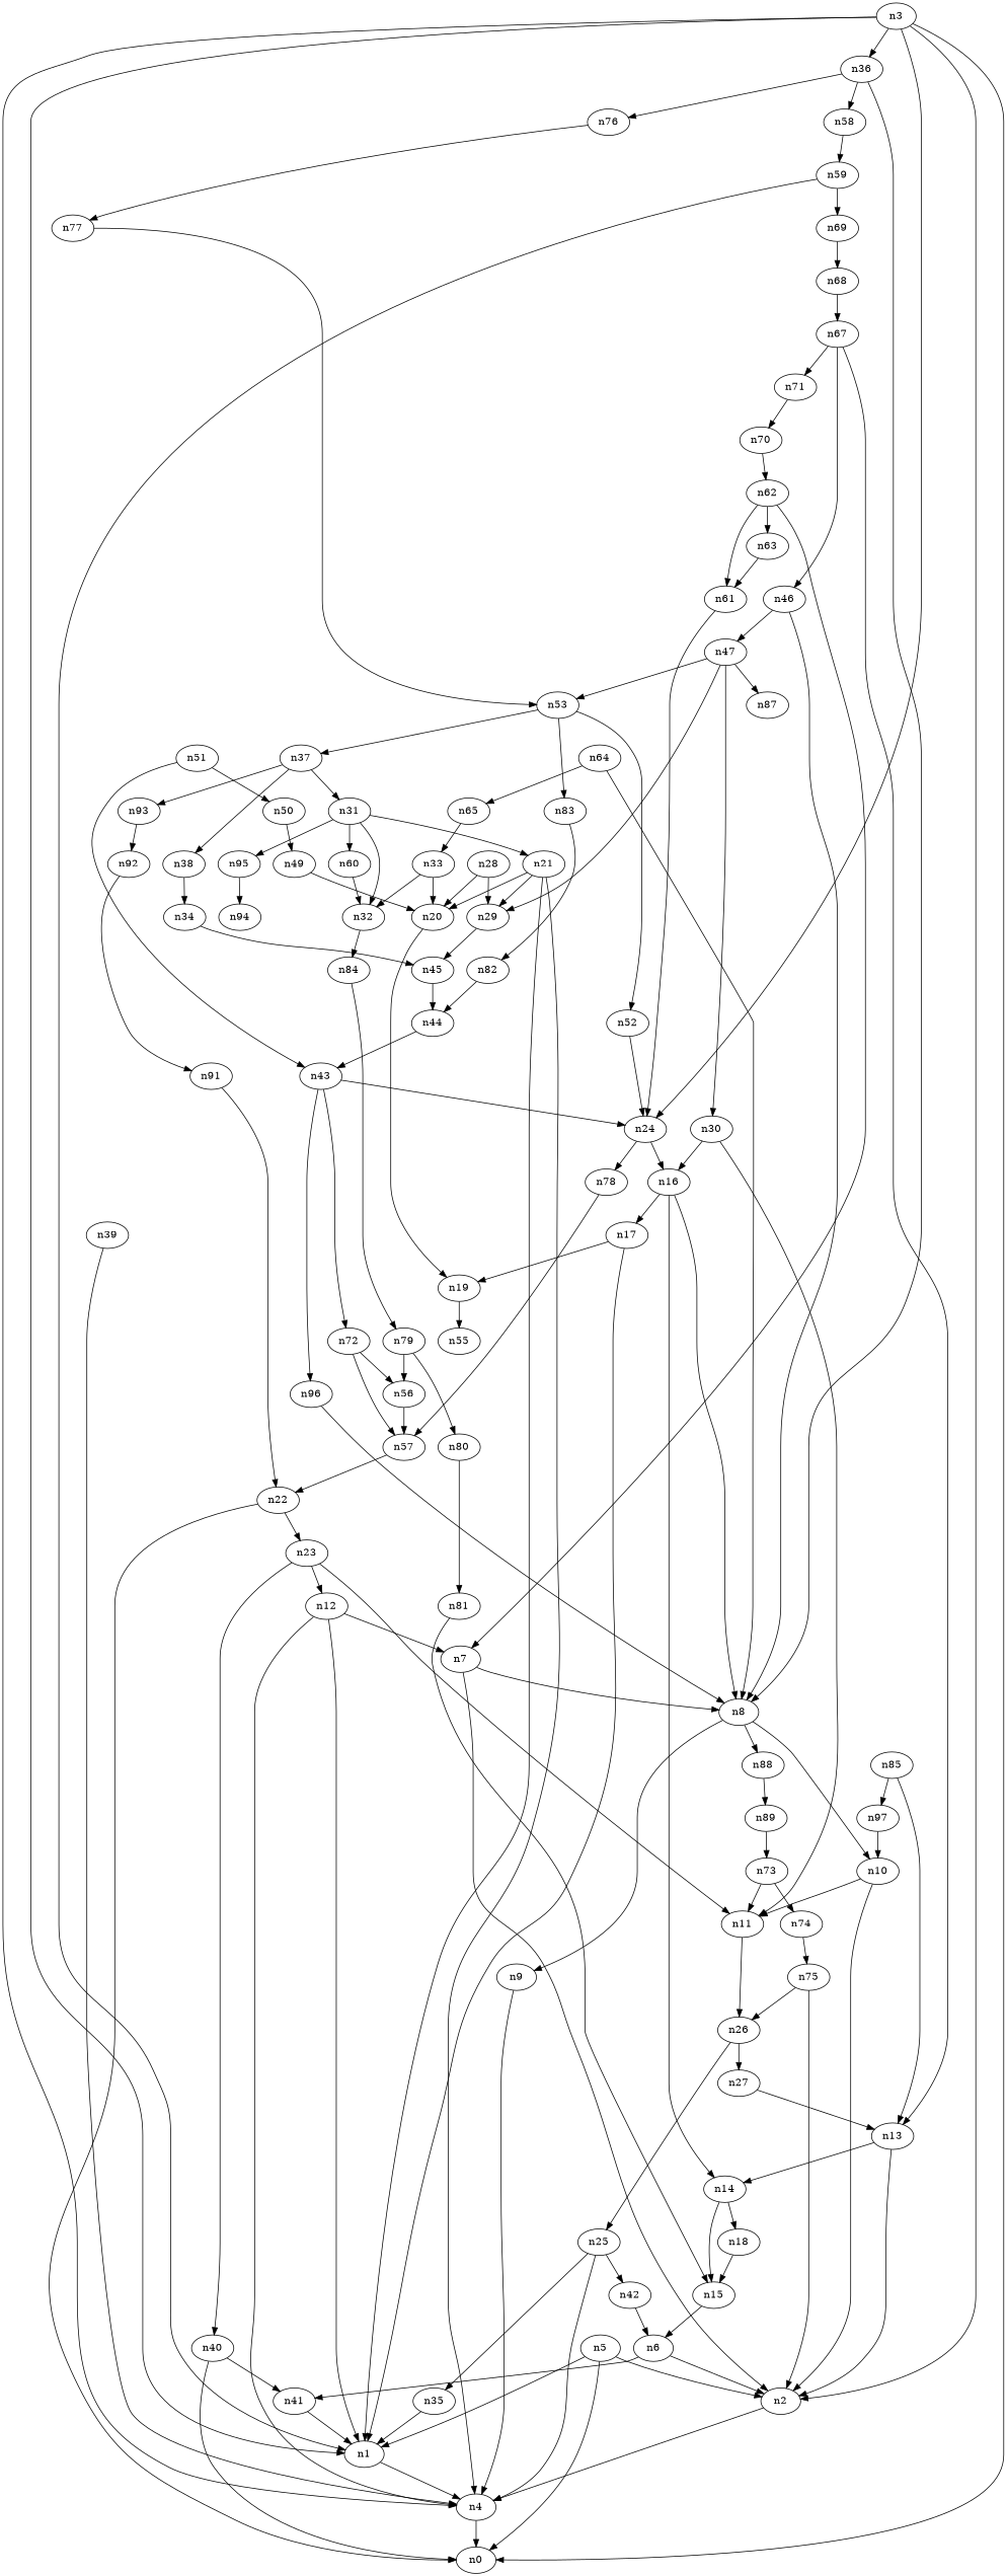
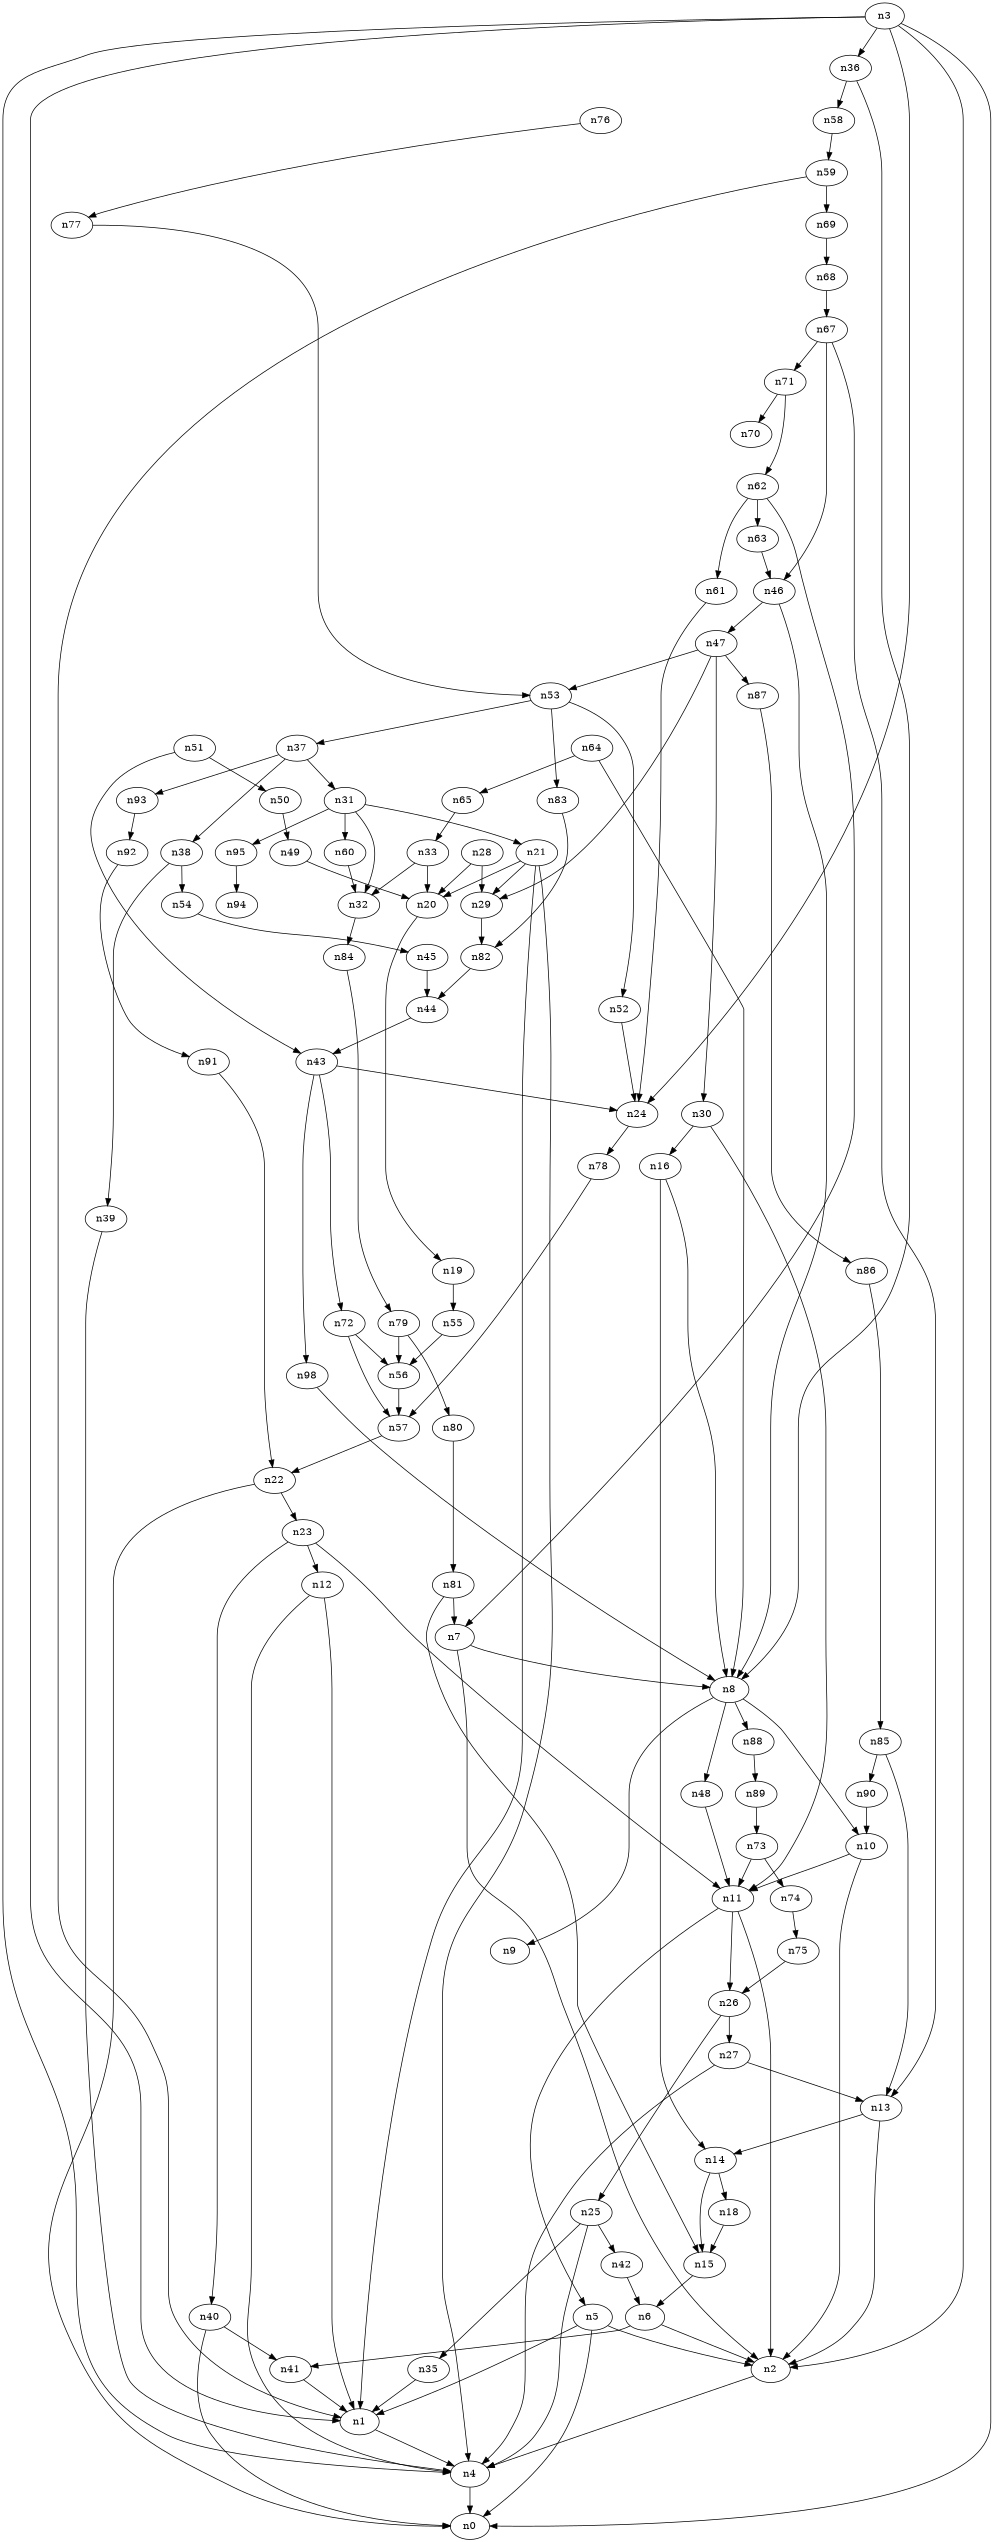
  digraph {
    n1
    n4
    n0
    n2
    n3
    n24
    n36
    n16
    n78
    n8
    n58
    n76
    n14
-   n17
    n57
    n9
    n10
+   n48
    n88
    n59
    n77
    n5
    n6
    n41
    n7
    n11
    n89
    n26
    n73
    n25
    n27
    n35
    n42
    n13
    n12
    n15
    n18
    n19
    n55
    n56
    n20
    n28
    n29
    n45
    n21
    n44
    n22
    n23
    n40
    n43
    n30
    n31
    n32
    n60
    n95
    n84
    n94
    n79
    n80
    n33
    n69
    n53
    n37
    n38
    n93
    n39
-   n54 [label=n34]
+   n54
    n92
    n91
    n72
-   n96
+   n96 [label=n98]
    n46
    n47
    n87
    n52
    n83
+   n86
    n82
    n85
    n49
    n50
    n51
    n68
    n67
    n61
    n62
    n63
    n64
    n65
    n71
    n70
    n74
    n75
    n81
-   n90 [label=n97]
+   n90
    n1 -> n4
    n4 -> n0
    n2 -> n4
    n3 -> n1
    n3 -> n4
    n3 -> n0
    n3 -> n2
    n3 -> n24
    n3 -> n36
-   n24 -> n16
    n24 -> n78
    n36 -> n8
    n36 -> n58
-   n36 -> n76
    n16 -> n8
    n16 -> n14
-   n16 -> n17
    n78 -> n57
    n8 -> n9
    n8 -> n10
+   n8 -> n48
    n8 -> n88
    n58 -> n59
    n76 -> n77
    n14 -> n15
    n14 -> n18
-   n17 -> n1
-   n17 -> n19
    n57 -> n22
-   n9 -> n4
+   n27 -> n4
    n10 -> n2
    n10 -> n11
+   n48 -> n11
    n88 -> n89
    n59 -> n1
    n59 -> n69
    n77 -> n53
    n5 -> n1
    n5 -> n0
    n5 -> n2
    n6 -> n2
    n6 -> n41
    n41 -> n1
    n7 -> n2
    n7 -> n8
-   n75 -> n2
+   n11 -> n2
+   n11 -> n5
    n11 -> n26
    n89 -> n73
    n26 -> n25
    n26 -> n27
    n73 -> n11
    n73 -> n74
    n25 -> n4
    n25 -> n35
    n25 -> n42
    n27 -> n13
    n35 -> n1
    n42 -> n6
    n13 -> n2
    n13 -> n14
    n12 -> n1
    n12 -> n4
-   n12 -> n7
+   n81 -> n7
    n15 -> n6
    n18 -> n15
    n19 -> n55
+   n55 -> n56
    n56 -> n57
    n20 -> n19
    n28 -> n20
    n28 -> n29
-   n29 -> n45
+   n29 -> n82
    n45 -> n44
    n21 -> n1
    n21 -> n4
    n21 -> n20
    n21 -> n29
    n44 -> n43
    n22 -> n0
    n22 -> n23
    n23 -> n11
    n23 -> n12
    n23 -> n40
    n40 -> n0
    n40 -> n41
    n43 -> n24
    n43 -> n72
    n43 -> n96
    n30 -> n16
    n30 -> n11
    n31 -> n21
    n31 -> n32
    n31 -> n60
    n31 -> n95
    n32 -> n84
    n60 -> n32
    n95 -> n94
    n84 -> n79
    n79 -> n56
    n79 -> n80
    n80 -> n81
    n33 -> n20
    n33 -> n32
    n69 -> n68
    n53 -> n37
    n53 -> n52
    n53 -> n83
    n37 -> n31
    n37 -> n38
    n37 -> n93
+   n38 -> n39
    n38 -> n54
    n93 -> n92
    n39 -> n4
    n54 -> n45
    n92 -> n91
    n91 -> n22
    n72 -> n57
    n72 -> n56
    n96 -> n8
    n46 -> n8
    n46 -> n47
    n47 -> n29
    n47 -> n30
    n47 -> n53
    n47 -> n87
+   n87 -> n86
    n52 -> n24
    n83 -> n82
+   n86 -> n85
    n82 -> n44
    n85 -> n13
    n85 -> n90
    n49 -> n20
    n50 -> n49
    n51 -> n43
    n51 -> n50
    n68 -> n67
    n67 -> n13
    n67 -> n46
    n67 -> n71
    n61 -> n24
    n62 -> n7
    n62 -> n61
    n62 -> n63
-   n63 -> n61
+   n63 -> n46
    n64 -> n8
    n64 -> n65
    n65 -> n33
    n71 -> n70
-   n70 -> n62
+   n71 -> n62
    n74 -> n75
    n75 -> n26
    n81 -> n15
    n90 -> n10
  }
